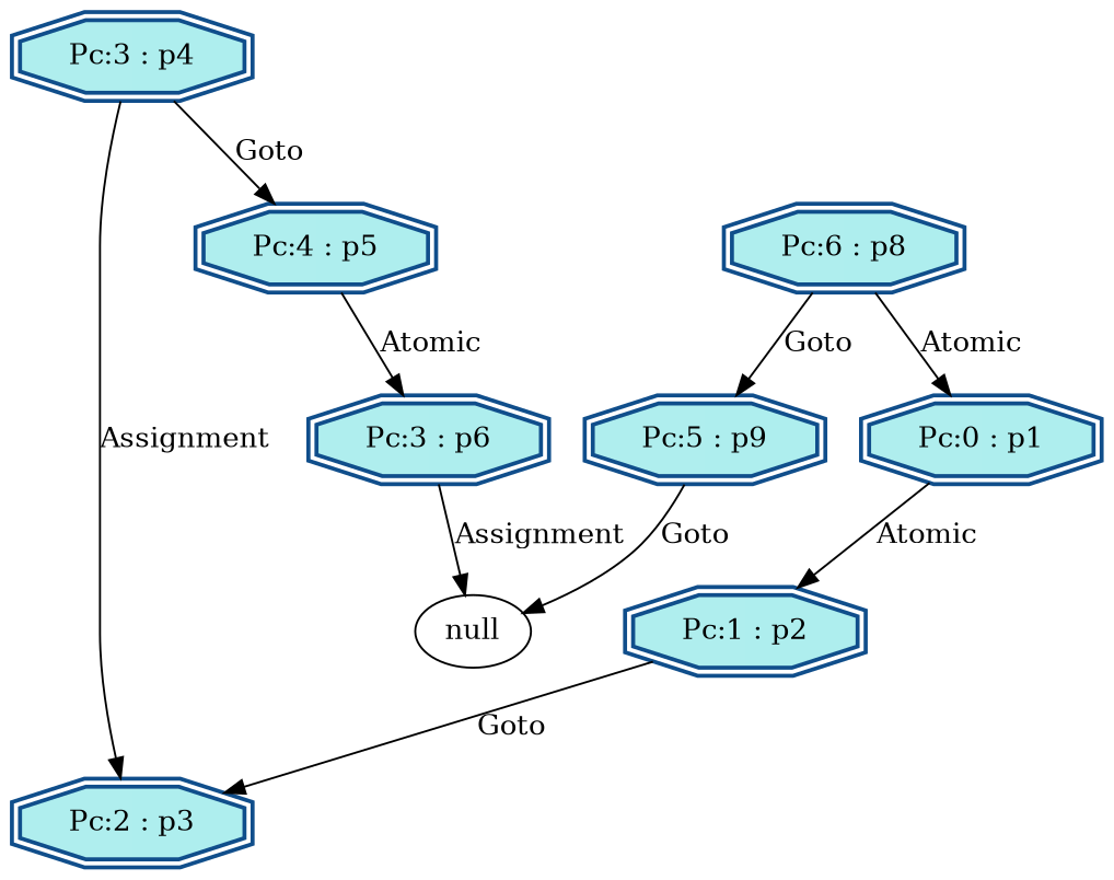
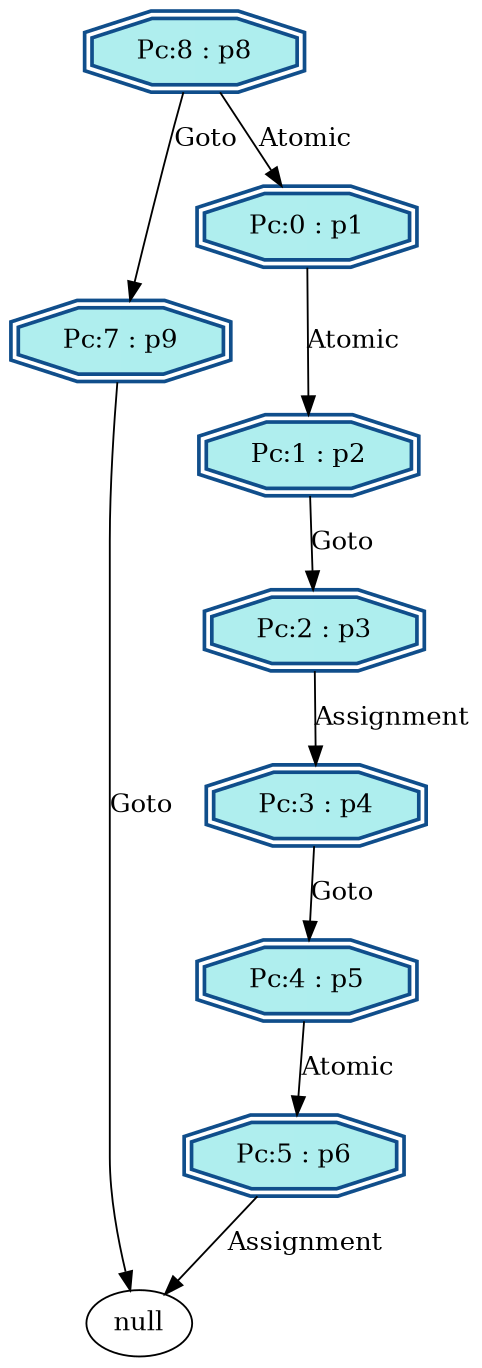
  digraph {
    node [color=dodgerblue4 fillcolor="paleturquoise:paleturquoise2" shape=doubleoctagon style="bold,filled"]
    n1 [label="Pc:1 : p2"]
    n2 [label="Pc:2 : p3"]
    n3 [label="Pc:3 : p4"]
    n4 [label="Pc:4 : p5"]
-   n5 [label="Pc:6 : p8"]
-   n6 [label="Pc:5 : p9"]
+   n5 [label="Pc:8 : p8"]
+   n6 [label="Pc:7 : p9"]
    n7 [label="Pc:0 : p1"]
    null [color="" fillcolor="" shape="" style=""]
-   n9 [label="Pc:3 : p6"]
+   n9 [label="Pc:5 : p6"]
    n1 -> n2 [label=Goto]
-   n3 -> n2 [label=Assignment]
+   n2 -> n3 [label=Assignment]
    n3 -> n4 [label=Goto]
    n4 -> n9 [label=Atomic]
    n5 -> n6 [label=Goto]
    n5 -> n7 [label=Atomic]
    n6 -> null [label=Goto]
    n7 -> n1 [label=Atomic]
    n9 -> null [label=Assignment]
  }
